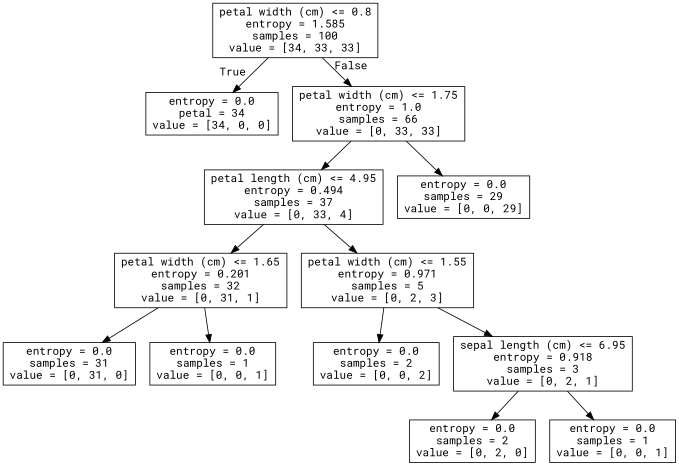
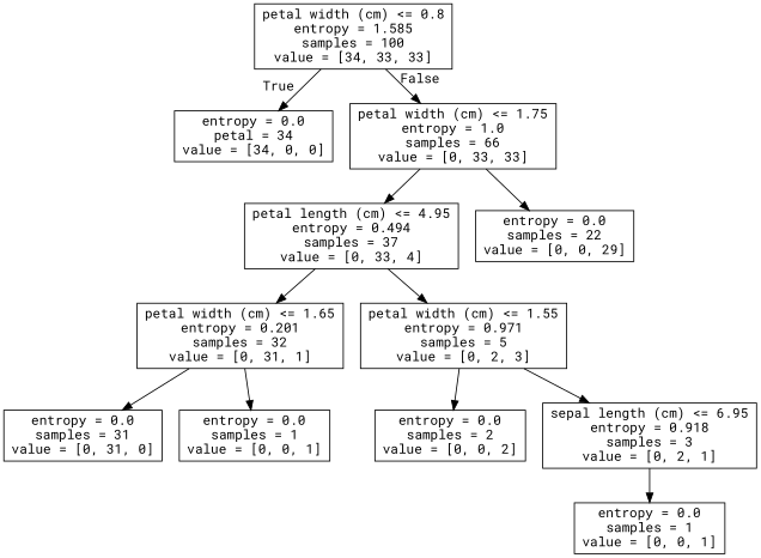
  digraph {
    fontname="Roboto Mono"
    node [fontname="Roboto Mono" shape=box]
    edge [fontname="Roboto Mono"]
    n1 [label="petal width (cm) <= 0.8\nentropy = 1.585\nsamples = 100\nvalue = [34, 33, 33]"]
    n2 [label="entropy = 0.0\npetal = 34\nvalue = [34, 0, 0]"]
    n3 [label="petal width (cm) <= 1.75\nentropy = 1.0\nsamples = 66\nvalue = [0, 33, 33]"]
    n4 [label="petal length (cm) <= 4.95\nentropy = 0.494\nsamples = 37\nvalue = [0, 33, 4]"]
-   n5 [label="entropy = 0.0\nsamples = 29\nvalue = [0, 0, 29]"]
+   n5 [label="entropy = 0.0\nsamples = 22\nvalue = [0, 0, 29]"]
    n6 [label="petal width (cm) <= 1.65\nentropy = 0.201\nsamples = 32\nvalue = [0, 31, 1]"]
    n7 [label="petal width (cm) <= 1.55\nentropy = 0.971\nsamples = 5\nvalue = [0, 2, 3]"]
    n8 [label="entropy = 0.0\nsamples = 31\nvalue = [0, 31, 0]"]
    n9 [label="entropy = 0.0\nsamples = 1\nvalue = [0, 0, 1]"]
    n10 [label="entropy = 0.0\nsamples = 2\nvalue = [0, 0, 2]"]
    n11 [label="sepal length (cm) <= 6.95\nentropy = 0.918\nsamples = 3\nvalue = [0, 2, 1]"]
-   n12 [label="entropy = 0.0\nsamples = 2\nvalue = [0, 2, 0]"]
    n13 [label="entropy = 0.0\nsamples = 1\nvalue = [0, 0, 1]"]
    n1 -> n2 [headlabel=True labelangle=45 labeldistance=2.5]
    n1 -> n3 [headlabel=False labelangle=-45 labeldistance=2.5]
    n3 -> n4
    n3 -> n5
    n4 -> n6
    n4 -> n7
    n6 -> n8
    n6 -> n9
    n7 -> n10
    n7 -> n11
-   n11 -> n12
    n11 -> n13
  }
